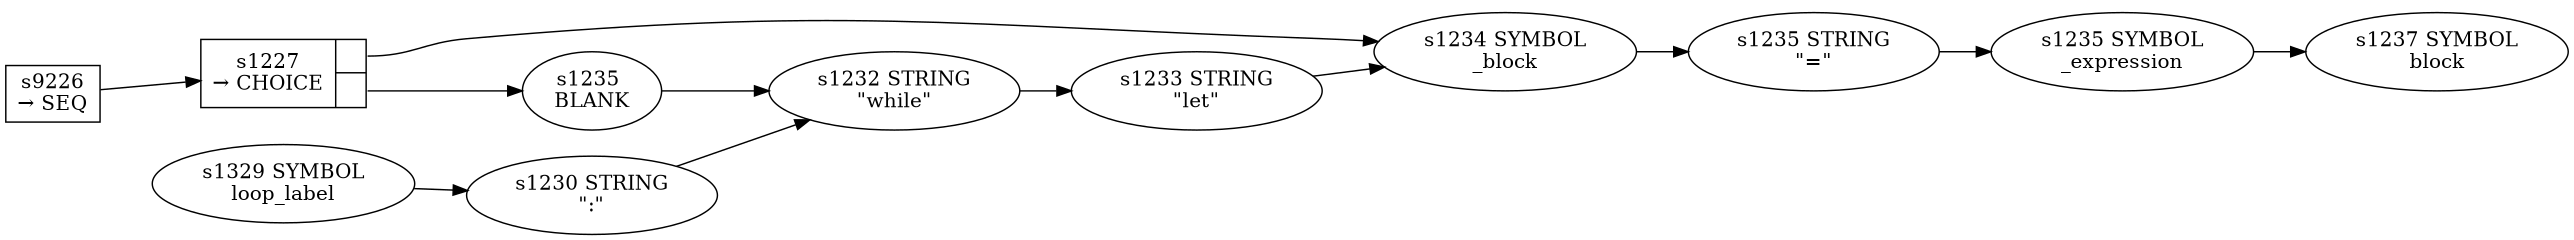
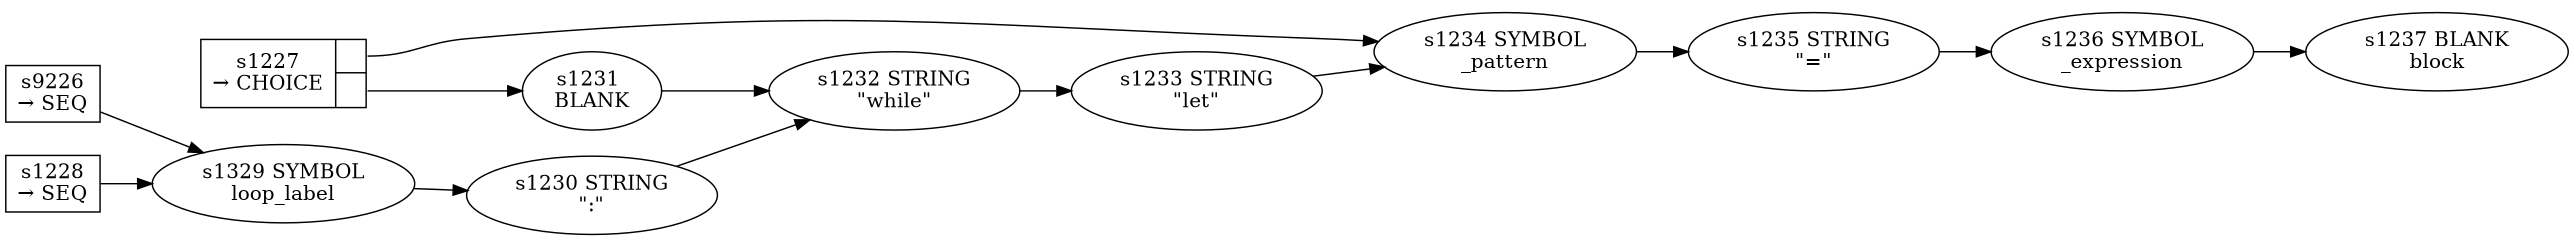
  digraph {
    rankdir=LR
    n1 [fixedsize=false label="s9226\n&rarr; SEQ" peripheries=1 shape=record]
    n2 [fixedsize=false label="{s1227\n&rarr; CHOICE|{<p0>|<p1>}}" peripheries=1 shape=record]
-   n3 [label="s1235 \nBLANK"]
-   n4 [label="s1234 SYMBOL\n_block"]
+   n3 [label="s1231 \nBLANK"]
+   n4 [label="s1234 SYMBOL\n_pattern"]
+   n5 [fixedsize=false label="s1228\n&rarr; SEQ" peripheries=1 shape=record]
    n6 [label="s1329 SYMBOL\nloop_label"]
    n7 [label="s1232 STRING\n\"while\""]
    n8 [label="s1230 STRING\n\":\""]
    n9 [label="s1233 STRING\n\"let\""]
    n10 [label="s1235 STRING\n\"=\""]
-   n11 [label="s1235 SYMBOL\n_expression"]
-   n12 [label="s1237 SYMBOL\nblock"]
-   n1 -> n2
+   n11 [label="s1236 SYMBOL\n_expression"]
+   n12 [label="s1237 BLANK\nblock"]
+   n1 -> n6
    n2 -> n3 [tailport=p1]
    n2 -> n4 [tailport=p0]
    n3 -> n7
    n4 -> n10
+   n5 -> n6
    n6 -> n8
    n7 -> n9
    n8 -> n7
    n9 -> n4
    n10 -> n11
    n11 -> n12
  }
